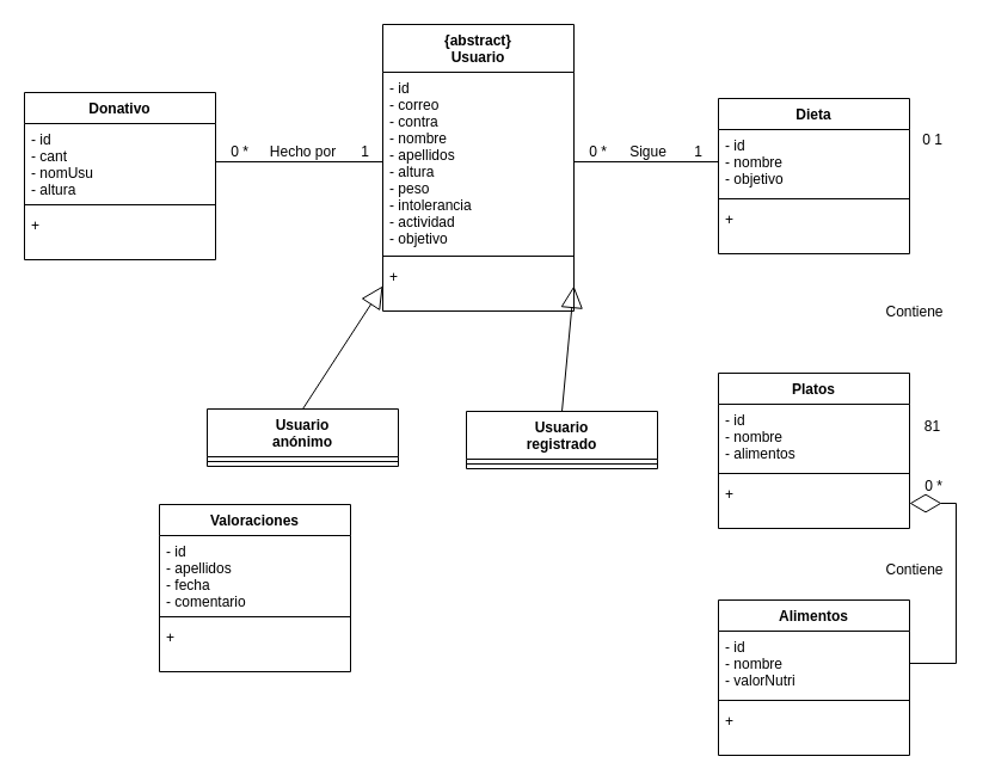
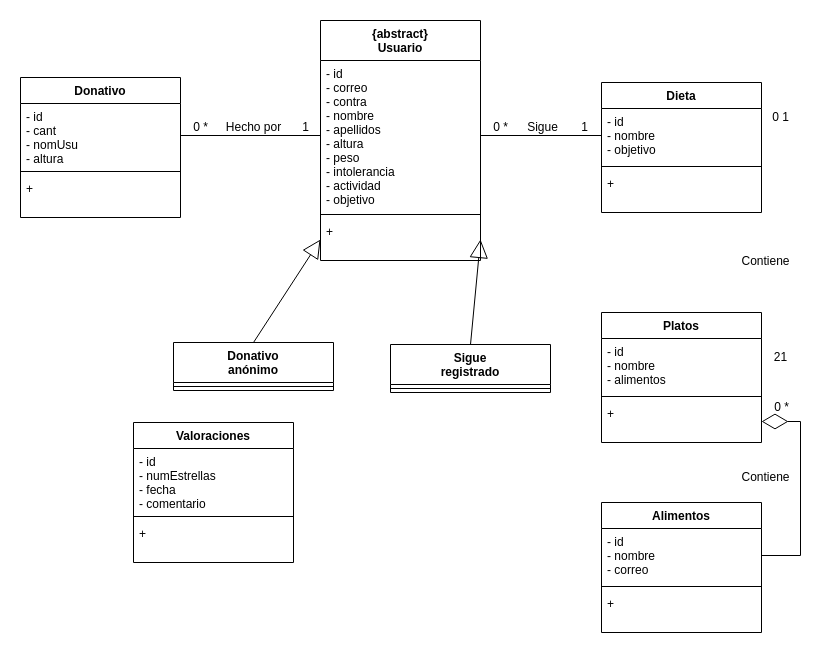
  <mxCell id="0" />
  <mxCell id="1" parent="0" />
  <mxCell id="2" value="Donativo" style="swimlane;fontStyle=1;align=center;verticalAlign=top;childLayout=stackLayout;horizontal=1;startSize=26;horizontalStack=0;resizeParent=1;resizeParentMax=0;resizeLast=0;collapsible=1;marginBottom=0;" vertex="1" parent="1"><mxGeometry x="20" y="77" width="160" height="140" as="geometry" /></mxCell>
  <mxCell id="3" value="- id&#10;- cant&#10;- nomUsu&#10;- altura" style="text;strokeColor=none;fillColor=none;align=left;verticalAlign=top;spacingLeft=4;spacingRight=4;overflow=hidden;rotatable=0;points=[[0,0.5],[1,0.5]];portConstraint=eastwest;fontSize=12;spacing=2;spacingTop=0;spacingBottom=0;" vertex="1" parent="2"><mxGeometry y="26" width="160" height="64" as="geometry" /></mxCell>
  <mxCell id="4" value="" style="line;strokeWidth=1;fillColor=none;align=left;verticalAlign=middle;spacingTop=-1;spacingLeft=3;spacingRight=3;rotatable=0;labelPosition=right;points=[];portConstraint=eastwest;strokeColor=inherit;" vertex="1" parent="2"><mxGeometry y="90" width="160" height="8" as="geometry" /></mxCell>
  <mxCell id="5" value="+ " style="text;strokeColor=none;fillColor=none;align=left;verticalAlign=top;spacingLeft=4;spacingRight=4;overflow=hidden;rotatable=0;points=[[0,0.5],[1,0.5]];portConstraint=eastwest;" vertex="1" parent="2"><mxGeometry y="98" width="160" height="42" as="geometry" /></mxCell>
  <mxCell id="6" value="" style="endArrow=none;html=1;rounded=0;entryX=0;entryY=0.5;entryDx=0;entryDy=0;exitX=1;exitY=0.5;exitDx=0;exitDy=0;" edge="1" parent="1" source="3" target="11"><mxGeometry width="50" height="50" relative="1" as="geometry"><mxPoint x="450" y="392" as="sourcePoint" /><mxPoint x="530" y="330" as="targetPoint" /></mxGeometry></mxCell>
  <mxCell id="7" value="Hecho por" style="text;html=1;align=center;verticalAlign=middle;resizable=0;points=[];autosize=1;strokeColor=none;fillColor=none;" vertex="1" parent="1"><mxGeometry x="213" y="112" width="80" height="30" as="geometry" /></mxCell>
  <mxCell id="8" value="0 *" style="text;html=1;align=center;verticalAlign=middle;resizable=0;points=[];autosize=1;strokeColor=none;fillColor=none;fontSize=12;" vertex="1" parent="1"><mxGeometry x="180" y="112" width="40" height="30" as="geometry" /></mxCell>
  <mxCell id="9" value="1" style="text;html=1;align=center;verticalAlign=middle;resizable=0;points=[];autosize=1;strokeColor=none;fillColor=none;fontSize=12;" vertex="1" parent="1"><mxGeometry x="290" y="112" width="30" height="30" as="geometry" /></mxCell>
  <mxCell id="10" value="{abstract}&#10;Usuario" style="swimlane;fontStyle=1;align=center;verticalAlign=top;childLayout=stackLayout;horizontal=1;startSize=40;horizontalStack=0;resizeParent=1;resizeParentMax=0;resizeLast=0;collapsible=1;marginBottom=0;" vertex="1" parent="1"><mxGeometry x="320" y="20" width="160" height="240" as="geometry" /></mxCell>
  <mxCell id="11" value="- id&#10;- correo&#10;- contra&#10;- nombre&#10;- apellidos&#10;- altura&#10;- peso&#10;- intolerancia&#10;- actividad&#10;- objetivo" style="text;strokeColor=none;fillColor=none;align=left;verticalAlign=top;spacingLeft=4;spacingRight=4;overflow=hidden;rotatable=0;points=[[0,0.5],[1,0.5]];portConstraint=eastwest;fontSize=12;spacing=2;spacingTop=0;spacingBottom=0;" vertex="1" parent="10"><mxGeometry y="40" width="160" height="150" as="geometry" /></mxCell>
  <mxCell id="12" value="" style="line;strokeWidth=1;fillColor=none;align=left;verticalAlign=middle;spacingTop=-1;spacingLeft=3;spacingRight=3;rotatable=0;labelPosition=right;points=[];portConstraint=eastwest;strokeColor=inherit;" vertex="1" parent="10"><mxGeometry y="190" width="160" height="8" as="geometry" /></mxCell>
  <mxCell id="13" value="+ " style="text;strokeColor=none;fillColor=none;align=left;verticalAlign=top;spacingLeft=4;spacingRight=4;overflow=hidden;rotatable=0;points=[[0,0.5],[1,0.5]];portConstraint=eastwest;" vertex="1" parent="10"><mxGeometry y="198" width="160" height="42" as="geometry" /></mxCell>
  <mxCell id="14" value="Platos" style="swimlane;fontStyle=1;align=center;verticalAlign=top;childLayout=stackLayout;horizontal=1;startSize=26;horizontalStack=0;resizeParent=1;resizeParentMax=0;resizeLast=0;collapsible=1;marginBottom=0;" vertex="1" parent="1"><mxGeometry x="601" y="312" width="160" height="130" as="geometry" /></mxCell>
  <mxCell id="15" value="- id&#10;- nombre&#10;- alimentos" style="text;strokeColor=none;fillColor=none;align=left;verticalAlign=top;spacingLeft=4;spacingRight=4;overflow=hidden;rotatable=0;points=[[0,0.5],[1,0.5]];portConstraint=eastwest;fontSize=12;spacing=2;spacingTop=0;spacingBottom=0;" vertex="1" parent="14"><mxGeometry y="26" width="160" height="54" as="geometry" /></mxCell>
  <mxCell id="16" value="" style="line;strokeWidth=1;fillColor=none;align=left;verticalAlign=middle;spacingTop=-1;spacingLeft=3;spacingRight=3;rotatable=0;labelPosition=right;points=[];portConstraint=eastwest;strokeColor=inherit;" vertex="1" parent="14"><mxGeometry y="80" width="160" height="8" as="geometry" /></mxCell>
  <mxCell id="17" value="+ " style="text;strokeColor=none;fillColor=none;align=left;verticalAlign=top;spacingLeft=4;spacingRight=4;overflow=hidden;rotatable=0;points=[[0,0.5],[1,0.5]];portConstraint=eastwest;" vertex="1" parent="14"><mxGeometry y="88" width="160" height="42" as="geometry" /></mxCell>
  <mxCell id="18" value="Sigue" style="text;html=1;align=center;verticalAlign=middle;resizable=0;points=[];autosize=1;strokeColor=none;fillColor=none;" vertex="1" parent="1"><mxGeometry x="517" y="112" width="50" height="30" as="geometry" /></mxCell>
  <mxCell id="19" value="0 *" style="text;html=1;align=center;verticalAlign=middle;resizable=0;points=[];autosize=1;strokeColor=none;fillColor=none;fontSize=12;" vertex="1" parent="1"><mxGeometry x="480" y="112" width="40" height="30" as="geometry" /></mxCell>
  <mxCell id="20" value="1" style="text;html=1;align=center;verticalAlign=middle;resizable=0;points=[];autosize=1;strokeColor=none;fillColor=none;fontSize=12;" vertex="1" parent="1"><mxGeometry x="569" y="112" width="30" height="30" as="geometry" /></mxCell>
  <mxCell id="21" value="Dieta" style="swimlane;fontStyle=1;align=center;verticalAlign=top;childLayout=stackLayout;horizontal=1;startSize=26;horizontalStack=0;resizeParent=1;resizeParentMax=0;resizeLast=0;collapsible=1;marginBottom=0;" vertex="1" parent="1"><mxGeometry x="601" y="82" width="160" height="130" as="geometry" /></mxCell>
  <mxCell id="22" value="- id&#10;- nombre&#10;- objetivo" style="text;strokeColor=none;fillColor=none;align=left;verticalAlign=top;spacingLeft=4;spacingRight=4;overflow=hidden;rotatable=0;points=[[0,0.5],[1,0.5]];portConstraint=eastwest;fontSize=12;spacing=2;spacingTop=0;spacingBottom=0;" vertex="1" parent="21"><mxGeometry y="26" width="160" height="54" as="geometry" /></mxCell>
  <mxCell id="23" value="" style="line;strokeWidth=1;fillColor=none;align=left;verticalAlign=middle;spacingTop=-1;spacingLeft=3;spacingRight=3;rotatable=0;labelPosition=right;points=[];portConstraint=eastwest;strokeColor=inherit;" vertex="1" parent="21"><mxGeometry y="80" width="160" height="8" as="geometry" /></mxCell>
  <mxCell id="24" value="+ " style="text;strokeColor=none;fillColor=none;align=left;verticalAlign=top;spacingLeft=4;spacingRight=4;overflow=hidden;rotatable=0;points=[[0,0.5],[1,0.5]];portConstraint=eastwest;" vertex="1" parent="21"><mxGeometry y="88" width="160" height="42" as="geometry" /></mxCell>
  <mxCell id="25" value="" style="endArrow=none;html=1;rounded=0;entryX=0;entryY=0.5;entryDx=0;entryDy=0;exitX=1;exitY=0.5;exitDx=0;exitDy=0;entryPerimeter=0;" edge="1" parent="1" source="11" target="22"><mxGeometry width="50" height="50" relative="1" as="geometry"><mxPoint x="570" y="452" as="sourcePoint" /><mxPoint x="630" y="395" as="targetPoint" /></mxGeometry></mxCell>
  <mxCell id="26" value="Contiene" style="text;html=1;align=center;verticalAlign=middle;resizable=0;points=[];autosize=1;strokeColor=none;fillColor=none;" vertex="1" parent="1"><mxGeometry x="730" y="246" width="70" height="30" as="geometry" /></mxCell>
- <mxCell id="27" value="81" style="text;html=1;align=center;verticalAlign=middle;resizable=0;points=[];autosize=1;strokeColor=none;fillColor=none;fontSize=12;" vertex="1" parent="1"><mxGeometry x="760" y="342" width="40" height="30" as="geometry" /></mxCell>
+ <mxCell id="27" value="21" style="text;html=1;align=center;verticalAlign=middle;resizable=0;points=[];autosize=1;strokeColor=none;fillColor=none;fontSize=12;" vertex="1" parent="1"><mxGeometry x="760" y="342" width="40" height="30" as="geometry" /></mxCell>
  <mxCell id="28" value="0 1" style="text;html=1;align=center;verticalAlign=middle;resizable=0;points=[];autosize=1;strokeColor=none;fillColor=none;fontSize=12;" vertex="1" parent="1"><mxGeometry x="760" y="102" width="40" height="30" as="geometry" /></mxCell>
  <mxCell id="29" value="Alimentos" style="swimlane;fontStyle=1;align=center;verticalAlign=top;childLayout=stackLayout;horizontal=1;startSize=26;horizontalStack=0;resizeParent=1;resizeParentMax=0;resizeLast=0;collapsible=1;marginBottom=0;" vertex="1" parent="1"><mxGeometry x="601" y="502" width="160" height="130" as="geometry" /></mxCell>
- <mxCell id="30" value="- id&#10;- nombre&#10;- valorNutri" style="text;strokeColor=none;fillColor=none;align=left;verticalAlign=top;spacingLeft=4;spacingRight=4;overflow=hidden;rotatable=0;points=[[0,0.5],[1,0.5]];portConstraint=eastwest;fontSize=12;spacing=2;spacingTop=0;spacingBottom=0;" vertex="1" parent="29"><mxGeometry y="26" width="160" height="54" as="geometry" /></mxCell>
+ <mxCell id="30" value="- id&#10;- nombre&#10;- correo" style="text;strokeColor=none;fillColor=none;align=left;verticalAlign=top;spacingLeft=4;spacingRight=4;overflow=hidden;rotatable=0;points=[[0,0.5],[1,0.5]];portConstraint=eastwest;fontSize=12;spacing=2;spacingTop=0;spacingBottom=0;" vertex="1" parent="29"><mxGeometry y="26" width="160" height="54" as="geometry" /></mxCell>
  <mxCell id="31" value="" style="line;strokeWidth=1;fillColor=none;align=left;verticalAlign=middle;spacingTop=-1;spacingLeft=3;spacingRight=3;rotatable=0;labelPosition=right;points=[];portConstraint=eastwest;strokeColor=inherit;" vertex="1" parent="29"><mxGeometry y="80" width="160" height="8" as="geometry" /></mxCell>
  <mxCell id="32" value="+ " style="text;strokeColor=none;fillColor=none;align=left;verticalAlign=top;spacingLeft=4;spacingRight=4;overflow=hidden;rotatable=0;points=[[0,0.5],[1,0.5]];portConstraint=eastwest;" vertex="1" parent="29"><mxGeometry y="88" width="160" height="42" as="geometry" /></mxCell>
  <mxCell id="33" value="Valoraciones" style="swimlane;fontStyle=1;align=center;verticalAlign=top;childLayout=stackLayout;horizontal=1;startSize=26;horizontalStack=0;resizeParent=1;resizeParentMax=0;resizeLast=0;collapsible=1;marginBottom=0;" vertex="1" parent="1"><mxGeometry x="133" y="422" width="160" height="140" as="geometry" /></mxCell>
- <mxCell id="34" value="- id&#10;- apellidos&#10;- fecha&#10;- comentario" style="text;strokeColor=none;fillColor=none;align=left;verticalAlign=top;spacingLeft=4;spacingRight=4;overflow=hidden;rotatable=0;points=[[0,0.5],[1,0.5]];portConstraint=eastwest;fontSize=12;spacing=2;spacingTop=0;spacingBottom=0;" vertex="1" parent="33"><mxGeometry y="26" width="160" height="64" as="geometry" /></mxCell>
+ <mxCell id="34" value="- id&#10;- numEstrellas&#10;- fecha&#10;- comentario" style="text;strokeColor=none;fillColor=none;align=left;verticalAlign=top;spacingLeft=4;spacingRight=4;overflow=hidden;rotatable=0;points=[[0,0.5],[1,0.5]];portConstraint=eastwest;fontSize=12;spacing=2;spacingTop=0;spacingBottom=0;" vertex="1" parent="33"><mxGeometry y="26" width="160" height="64" as="geometry" /></mxCell>
  <mxCell id="35" value="" style="line;strokeWidth=1;fillColor=none;align=left;verticalAlign=middle;spacingTop=-1;spacingLeft=3;spacingRight=3;rotatable=0;labelPosition=right;points=[];portConstraint=eastwest;strokeColor=inherit;" vertex="1" parent="33"><mxGeometry y="90" width="160" height="8" as="geometry" /></mxCell>
  <mxCell id="36" value="+ " style="text;strokeColor=none;fillColor=none;align=left;verticalAlign=top;spacingLeft=4;spacingRight=4;overflow=hidden;rotatable=0;points=[[0,0.5],[1,0.5]];portConstraint=eastwest;" vertex="1" parent="33"><mxGeometry y="98" width="160" height="42" as="geometry" /></mxCell>
  <mxCell id="37" value="Contiene" style="text;html=1;align=center;verticalAlign=middle;resizable=0;points=[];autosize=1;strokeColor=none;fillColor=none;" vertex="1" parent="1"><mxGeometry x="730" y="462" width="70" height="30" as="geometry" /></mxCell>
  <mxCell id="38" value="0 *" style="text;html=1;align=center;verticalAlign=middle;resizable=0;points=[];autosize=1;strokeColor=none;fillColor=none;fontSize=12;" vertex="1" parent="1"><mxGeometry x="761" y="392" width="40" height="30" as="geometry" /></mxCell>
  <mxCell id="39" value="" style="endArrow=diamondThin;endFill=0;endSize=24;html=1;rounded=0;entryX=1;entryY=0.5;entryDx=0;entryDy=0;exitX=1;exitY=0.5;exitDx=0;exitDy=0;" edge="1" parent="1" source="30" target="17"><mxGeometry width="160" relative="1" as="geometry"><mxPoint x="550" y="412" as="sourcePoint" /><mxPoint x="560" y="342" as="targetPoint" /><Array as="points"><mxPoint x="800" y="555" /><mxPoint x="800" y="421" /></Array></mxGeometry></mxCell>
- <mxCell id="40" value="Usuario&#10;registrado" style="swimlane;fontStyle=1;align=center;verticalAlign=top;childLayout=stackLayout;horizontal=1;startSize=40;horizontalStack=0;resizeParent=1;resizeParentMax=0;resizeLast=0;collapsible=1;marginBottom=0;" vertex="1" parent="1"><mxGeometry x="390" y="344" width="160" height="48" as="geometry" /></mxCell>
+ <mxCell id="40" value="Sigue&#10;registrado" style="swimlane;fontStyle=1;align=center;verticalAlign=top;childLayout=stackLayout;horizontal=1;startSize=40;horizontalStack=0;resizeParent=1;resizeParentMax=0;resizeLast=0;collapsible=1;marginBottom=0;" vertex="1" parent="1"><mxGeometry x="390" y="344" width="160" height="48" as="geometry" /></mxCell>
  <mxCell id="41" value="" style="line;strokeWidth=1;fillColor=none;align=left;verticalAlign=middle;spacingTop=-1;spacingLeft=3;spacingRight=3;rotatable=0;labelPosition=right;points=[];portConstraint=eastwest;strokeColor=inherit;" vertex="1" parent="40"><mxGeometry y="40" width="160" height="8" as="geometry" /></mxCell>
- <mxCell id="42" value="Usuario&#10;anónimo" style="swimlane;fontStyle=1;align=center;verticalAlign=top;childLayout=stackLayout;horizontal=1;startSize=40;horizontalStack=0;resizeParent=1;resizeParentMax=0;resizeLast=0;collapsible=1;marginBottom=0;" vertex="1" parent="1"><mxGeometry x="173" y="342" width="160" height="48" as="geometry" /></mxCell>
+ <mxCell id="42" value="Donativo&#10;anónimo" style="swimlane;fontStyle=1;align=center;verticalAlign=top;childLayout=stackLayout;horizontal=1;startSize=40;horizontalStack=0;resizeParent=1;resizeParentMax=0;resizeLast=0;collapsible=1;marginBottom=0;" vertex="1" parent="1"><mxGeometry x="173" y="342" width="160" height="48" as="geometry" /></mxCell>
  <mxCell id="43" value="" style="line;strokeWidth=1;fillColor=none;align=left;verticalAlign=middle;spacingTop=-1;spacingLeft=3;spacingRight=3;rotatable=0;labelPosition=right;points=[];portConstraint=eastwest;strokeColor=inherit;" vertex="1" parent="42"><mxGeometry y="40" width="160" height="8" as="geometry" /></mxCell>
  <mxCell id="44" value="" style="endArrow=block;endSize=16;endFill=0;html=1;rounded=0;exitX=0.5;exitY=0;exitDx=0;exitDy=0;entryX=1;entryY=0.5;entryDx=0;entryDy=0;" edge="1" parent="1" source="40" target="13"><mxGeometry width="160" relative="1" as="geometry"><mxPoint x="350" y="292" as="sourcePoint" /><mxPoint x="400" y="262" as="targetPoint" /></mxGeometry></mxCell>
  <mxCell id="45" value="" style="endArrow=block;endSize=16;endFill=0;html=1;rounded=0;exitX=0.5;exitY=0;exitDx=0;exitDy=0;entryX=0;entryY=0.5;entryDx=0;entryDy=0;" edge="1" parent="1" source="42" target="13"><mxGeometry width="160" relative="1" as="geometry"><mxPoint x="252.58" y="346" as="sourcePoint" /><mxPoint x="252.58" y="232" as="targetPoint" /></mxGeometry></mxCell>
